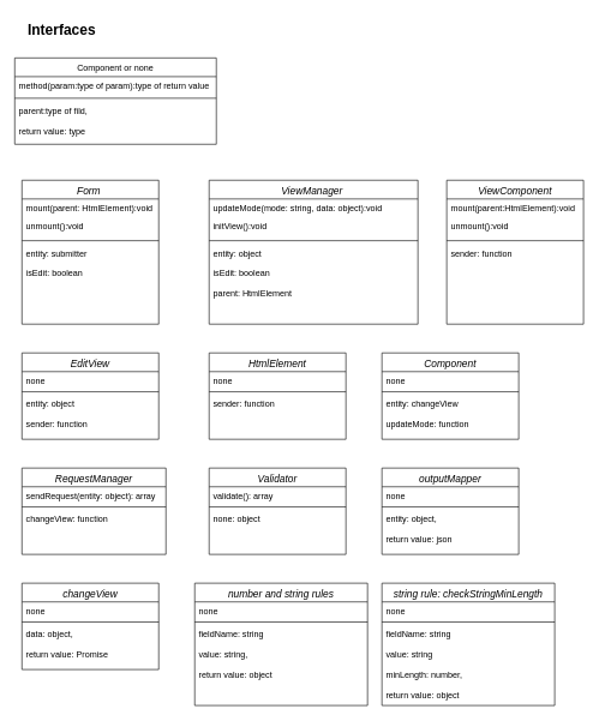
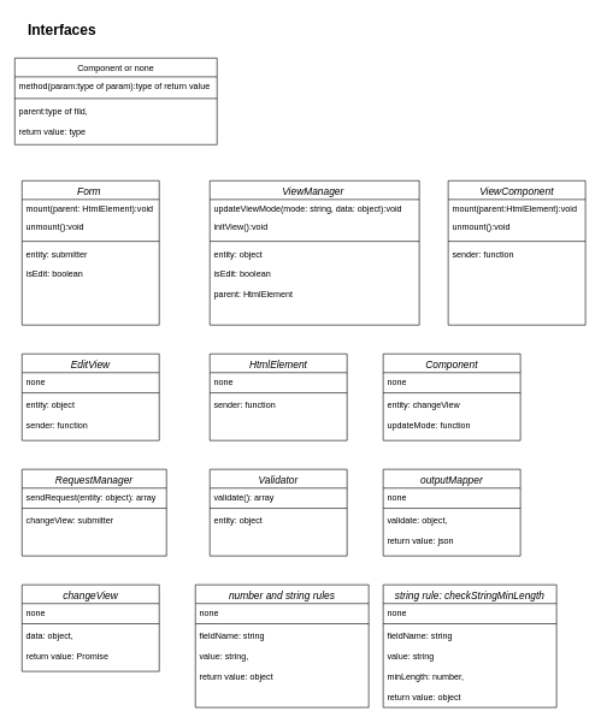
  <mxCell id="0" />
  <mxCell id="1" parent="0" />
  <mxCell id="2" value="Form &#10;" style="swimlane;fontStyle=2;align=center;verticalAlign=top;childLayout=stackLayout;horizontal=1;startSize=26;horizontalStack=0;resizeParent=1;resizeLast=0;collapsible=1;marginBottom=0;rounded=0;shadow=0;strokeWidth=1;fontSize=14;" parent="1" vertex="1"><mxGeometry x="30" y="250" width="190" height="200" as="geometry"><mxRectangle x="230" y="140" width="160" height="26" as="alternateBounds" /></mxGeometry></mxCell>
  <mxCell id="3" value="mount(parent: HtmlElement):void" style="text;align=left;verticalAlign=top;spacingLeft=4;spacingRight=4;overflow=hidden;rotatable=0;points=[[0,0.5],[1,0.5]];portConstraint=eastwest;fontSize=12;" parent="2" vertex="1"><mxGeometry y="26" width="190" height="24" as="geometry" /></mxCell>
  <mxCell id="4" value="unmount():void" style="text;align=left;verticalAlign=top;spacingLeft=4;spacingRight=4;overflow=hidden;rotatable=0;points=[[0,0.5],[1,0.5]];portConstraint=eastwest;rounded=0;shadow=0;html=0;fontSize=12;" parent="2" vertex="1"><mxGeometry y="50" width="190" height="30" as="geometry" /></mxCell>
  <mxCell id="5" value="" style="line;html=1;strokeWidth=1;align=left;verticalAlign=middle;spacingTop=-1;spacingLeft=3;spacingRight=3;rotatable=0;labelPosition=right;points=[];portConstraint=eastwest;" parent="2" vertex="1"><mxGeometry y="80" width="190" height="8" as="geometry" /></mxCell>
  <mxCell id="6" value="entity: submitter&#10;&#10;isEdit: boolean" style="text;align=left;verticalAlign=top;spacingLeft=4;spacingRight=4;overflow=hidden;rotatable=0;points=[[0,0.5],[1,0.5]];portConstraint=eastwest;" parent="2" vertex="1"><mxGeometry y="88" width="190" height="52" as="geometry" /></mxCell>
  <mxCell id="7" value="Component or none" style="swimlane;fontStyle=0;align=center;verticalAlign=top;childLayout=stackLayout;horizontal=1;startSize=26;horizontalStack=0;resizeParent=1;resizeLast=0;collapsible=1;marginBottom=0;rounded=0;shadow=0;strokeWidth=1;" parent="1" vertex="1"><mxGeometry x="20" y="80" width="280" height="120" as="geometry"><mxRectangle x="130" y="380" width="160" height="26" as="alternateBounds" /></mxGeometry></mxCell>
  <mxCell id="8" value="method(param:type of param):type of return value" style="text;align=left;verticalAlign=top;spacingLeft=4;spacingRight=4;overflow=hidden;rotatable=0;points=[[0,0.5],[1,0.5]];portConstraint=eastwest;" parent="7" vertex="1"><mxGeometry y="26" width="280" height="26" as="geometry" /></mxCell>
  <mxCell id="9" value="" style="line;html=1;strokeWidth=1;align=left;verticalAlign=middle;spacingTop=-1;spacingLeft=3;spacingRight=3;rotatable=0;labelPosition=right;points=[];portConstraint=eastwest;" parent="7" vertex="1"><mxGeometry y="52" width="280" height="8" as="geometry" /></mxCell>
  <mxCell id="10" value="parent:type of fild,&#10;&#10;return value: type" style="text;align=left;verticalAlign=top;spacingLeft=4;spacingRight=4;overflow=hidden;rotatable=0;points=[[0,0.5],[1,0.5]];portConstraint=eastwest;" parent="7" vertex="1"><mxGeometry y="60" width="280" height="60" as="geometry" /></mxCell>
  <mxCell id="11" value="&lt;b&gt;&lt;font style=&quot;font-size: 20px;&quot;&gt;Interfaces&lt;/font&gt;&lt;/b&gt;" style="text;html=1;align=center;verticalAlign=middle;resizable=0;points=[];autosize=1;strokeColor=none;fillColor=none;" vertex="1" parent="1"><mxGeometry x="25" y="20" width="120" height="40" as="geometry" /></mxCell>
  <mxCell id="12" value="ViewManager &#10;" style="swimlane;fontStyle=2;align=center;verticalAlign=top;childLayout=stackLayout;horizontal=1;startSize=26;horizontalStack=0;resizeParent=1;resizeLast=0;collapsible=1;marginBottom=0;rounded=0;shadow=0;strokeWidth=1;fontSize=14;" vertex="1" parent="1"><mxGeometry x="290" y="250" width="290" height="200" as="geometry"><mxRectangle x="230" y="140" width="160" height="26" as="alternateBounds" /></mxGeometry></mxCell>
- <mxCell id="13" value="updateMode(mode: string, data: object):void" style="text;align=left;verticalAlign=top;spacingLeft=4;spacingRight=4;overflow=hidden;rotatable=0;points=[[0,0.5],[1,0.5]];portConstraint=eastwest;fontSize=12;" vertex="1" parent="12"><mxGeometry y="26" width="290" height="24" as="geometry" /></mxCell>
+ <mxCell id="13" value="updateViewMode(mode: string, data: object):void" style="text;align=left;verticalAlign=top;spacingLeft=4;spacingRight=4;overflow=hidden;rotatable=0;points=[[0,0.5],[1,0.5]];portConstraint=eastwest;fontSize=12;" vertex="1" parent="12"><mxGeometry y="26" width="290" height="24" as="geometry" /></mxCell>
  <mxCell id="14" value="initView():void" style="text;align=left;verticalAlign=top;spacingLeft=4;spacingRight=4;overflow=hidden;rotatable=0;points=[[0,0.5],[1,0.5]];portConstraint=eastwest;rounded=0;shadow=0;html=0;fontSize=12;" vertex="1" parent="12"><mxGeometry y="50" width="290" height="30" as="geometry" /></mxCell>
  <mxCell id="15" value="" style="line;html=1;strokeWidth=1;align=left;verticalAlign=middle;spacingTop=-1;spacingLeft=3;spacingRight=3;rotatable=0;labelPosition=right;points=[];portConstraint=eastwest;" vertex="1" parent="12"><mxGeometry y="80" width="290" height="8" as="geometry" /></mxCell>
  <mxCell id="16" value="entity: object&#10;&#10;isEdit: boolean&#10;&#10;parent: HtmlElement" style="text;align=left;verticalAlign=top;spacingLeft=4;spacingRight=4;overflow=hidden;rotatable=0;points=[[0,0.5],[1,0.5]];portConstraint=eastwest;" vertex="1" parent="12"><mxGeometry y="88" width="290" height="82" as="geometry" /></mxCell>
  <mxCell id="17" value="ViewComponent" style="swimlane;fontStyle=2;align=center;verticalAlign=top;childLayout=stackLayout;horizontal=1;startSize=26;horizontalStack=0;resizeParent=1;resizeLast=0;collapsible=1;marginBottom=0;rounded=0;shadow=0;strokeWidth=1;fontSize=14;" vertex="1" parent="1"><mxGeometry x="620" y="250" width="190" height="200" as="geometry"><mxRectangle x="230" y="140" width="160" height="26" as="alternateBounds" /></mxGeometry></mxCell>
  <mxCell id="18" value="mount(parent:HtmlElement):void" style="text;align=left;verticalAlign=top;spacingLeft=4;spacingRight=4;overflow=hidden;rotatable=0;points=[[0,0.5],[1,0.5]];portConstraint=eastwest;fontSize=12;" vertex="1" parent="17"><mxGeometry y="26" width="190" height="24" as="geometry" /></mxCell>
  <mxCell id="19" value="unmount():void" style="text;align=left;verticalAlign=top;spacingLeft=4;spacingRight=4;overflow=hidden;rotatable=0;points=[[0,0.5],[1,0.5]];portConstraint=eastwest;rounded=0;shadow=0;html=0;fontSize=12;" vertex="1" parent="17"><mxGeometry y="50" width="190" height="30" as="geometry" /></mxCell>
  <mxCell id="20" value="" style="line;html=1;strokeWidth=1;align=left;verticalAlign=middle;spacingTop=-1;spacingLeft=3;spacingRight=3;rotatable=0;labelPosition=right;points=[];portConstraint=eastwest;" vertex="1" parent="17"><mxGeometry y="80" width="190" height="8" as="geometry" /></mxCell>
  <mxCell id="21" value="sender: function" style="text;align=left;verticalAlign=top;spacingLeft=4;spacingRight=4;overflow=hidden;rotatable=0;points=[[0,0.5],[1,0.5]];portConstraint=eastwest;" vertex="1" parent="17"><mxGeometry y="88" width="190" height="52" as="geometry" /></mxCell>
  <mxCell id="22" value="EditView" style="swimlane;fontStyle=2;align=center;verticalAlign=top;childLayout=stackLayout;horizontal=1;startSize=26;horizontalStack=0;resizeParent=1;resizeLast=0;collapsible=1;marginBottom=0;rounded=0;shadow=0;strokeWidth=1;fontSize=14;" vertex="1" parent="1"><mxGeometry x="30" y="490" width="190" height="120" as="geometry"><mxRectangle x="230" y="140" width="160" height="26" as="alternateBounds" /></mxGeometry></mxCell>
  <mxCell id="23" value="none" style="text;align=left;verticalAlign=top;spacingLeft=4;spacingRight=4;overflow=hidden;rotatable=0;points=[[0,0.5],[1,0.5]];portConstraint=eastwest;fontSize=12;" vertex="1" parent="22"><mxGeometry y="26" width="190" height="24" as="geometry" /></mxCell>
  <mxCell id="24" value="" style="line;html=1;strokeWidth=1;align=left;verticalAlign=middle;spacingTop=-1;spacingLeft=3;spacingRight=3;rotatable=0;labelPosition=right;points=[];portConstraint=eastwest;" vertex="1" parent="22"><mxGeometry y="50" width="190" height="8" as="geometry" /></mxCell>
  <mxCell id="25" value="entity: object&#10;&#10;sender: function" style="text;align=left;verticalAlign=top;spacingLeft=4;spacingRight=4;overflow=hidden;rotatable=0;points=[[0,0.5],[1,0.5]];portConstraint=eastwest;" vertex="1" parent="22"><mxGeometry y="58" width="190" height="52" as="geometry" /></mxCell>
  <mxCell id="26" value="HtmlElement" style="swimlane;fontStyle=2;align=center;verticalAlign=top;childLayout=stackLayout;horizontal=1;startSize=26;horizontalStack=0;resizeParent=1;resizeLast=0;collapsible=1;marginBottom=0;rounded=0;shadow=0;strokeWidth=1;fontSize=14;" vertex="1" parent="1"><mxGeometry x="290" y="490" width="190" height="120" as="geometry"><mxRectangle x="230" y="140" width="160" height="26" as="alternateBounds" /></mxGeometry></mxCell>
  <mxCell id="27" value="none" style="text;align=left;verticalAlign=top;spacingLeft=4;spacingRight=4;overflow=hidden;rotatable=0;points=[[0,0.5],[1,0.5]];portConstraint=eastwest;fontSize=12;" vertex="1" parent="26"><mxGeometry y="26" width="190" height="24" as="geometry" /></mxCell>
  <mxCell id="28" value="" style="line;html=1;strokeWidth=1;align=left;verticalAlign=middle;spacingTop=-1;spacingLeft=3;spacingRight=3;rotatable=0;labelPosition=right;points=[];portConstraint=eastwest;" vertex="1" parent="26"><mxGeometry y="50" width="190" height="8" as="geometry" /></mxCell>
  <mxCell id="29" value="sender: function" style="text;align=left;verticalAlign=top;spacingLeft=4;spacingRight=4;overflow=hidden;rotatable=0;points=[[0,0.5],[1,0.5]];portConstraint=eastwest;" vertex="1" parent="26"><mxGeometry y="58" width="190" height="52" as="geometry" /></mxCell>
  <mxCell id="30" value="Component" style="swimlane;fontStyle=2;align=center;verticalAlign=top;childLayout=stackLayout;horizontal=1;startSize=26;horizontalStack=0;resizeParent=1;resizeLast=0;collapsible=1;marginBottom=0;rounded=0;shadow=0;strokeWidth=1;fontSize=14;" vertex="1" parent="1"><mxGeometry x="530" y="490" width="190" height="120" as="geometry"><mxRectangle x="230" y="140" width="160" height="26" as="alternateBounds" /></mxGeometry></mxCell>
  <mxCell id="31" value="none" style="text;align=left;verticalAlign=top;spacingLeft=4;spacingRight=4;overflow=hidden;rotatable=0;points=[[0,0.5],[1,0.5]];portConstraint=eastwest;fontSize=12;" vertex="1" parent="30"><mxGeometry y="26" width="190" height="24" as="geometry" /></mxCell>
  <mxCell id="32" value="" style="line;html=1;strokeWidth=1;align=left;verticalAlign=middle;spacingTop=-1;spacingLeft=3;spacingRight=3;rotatable=0;labelPosition=right;points=[];portConstraint=eastwest;" vertex="1" parent="30"><mxGeometry y="50" width="190" height="8" as="geometry" /></mxCell>
  <mxCell id="33" value="entity: changeView&#10;&#10;updateMode: function" style="text;align=left;verticalAlign=top;spacingLeft=4;spacingRight=4;overflow=hidden;rotatable=0;points=[[0,0.5],[1,0.5]];portConstraint=eastwest;" vertex="1" parent="30"><mxGeometry y="58" width="190" height="52" as="geometry" /></mxCell>
  <mxCell id="34" value="RequestManager" style="swimlane;fontStyle=2;align=center;verticalAlign=top;childLayout=stackLayout;horizontal=1;startSize=26;horizontalStack=0;resizeParent=1;resizeLast=0;collapsible=1;marginBottom=0;rounded=0;shadow=0;strokeWidth=1;fontSize=14;" vertex="1" parent="1"><mxGeometry x="30" y="650" width="200" height="120" as="geometry"><mxRectangle x="230" y="140" width="160" height="26" as="alternateBounds" /></mxGeometry></mxCell>
  <mxCell id="35" value="sendRequest(entity: object): array" style="text;align=left;verticalAlign=top;spacingLeft=4;spacingRight=4;overflow=hidden;rotatable=0;points=[[0,0.5],[1,0.5]];portConstraint=eastwest;fontSize=12;" vertex="1" parent="34"><mxGeometry y="26" width="200" height="24" as="geometry" /></mxCell>
  <mxCell id="36" value="" style="line;html=1;strokeWidth=1;align=left;verticalAlign=middle;spacingTop=-1;spacingLeft=3;spacingRight=3;rotatable=0;labelPosition=right;points=[];portConstraint=eastwest;" vertex="1" parent="34"><mxGeometry y="50" width="200" height="8" as="geometry" /></mxCell>
- <mxCell id="37" value="changeView: function" style="text;align=left;verticalAlign=top;spacingLeft=4;spacingRight=4;overflow=hidden;rotatable=0;points=[[0,0.5],[1,0.5]];portConstraint=eastwest;" vertex="1" parent="34"><mxGeometry y="58" width="200" height="52" as="geometry" /></mxCell>
+ <mxCell id="37" value="changeView: submitter" style="text;align=left;verticalAlign=top;spacingLeft=4;spacingRight=4;overflow=hidden;rotatable=0;points=[[0,0.5],[1,0.5]];portConstraint=eastwest;" vertex="1" parent="34"><mxGeometry y="58" width="200" height="52" as="geometry" /></mxCell>
  <mxCell id="38" value="Validator" style="swimlane;fontStyle=2;align=center;verticalAlign=top;childLayout=stackLayout;horizontal=1;startSize=26;horizontalStack=0;resizeParent=1;resizeLast=0;collapsible=1;marginBottom=0;rounded=0;shadow=0;strokeWidth=1;fontSize=14;" vertex="1" parent="1"><mxGeometry x="290" y="650" width="190" height="120" as="geometry"><mxRectangle x="230" y="140" width="160" height="26" as="alternateBounds" /></mxGeometry></mxCell>
  <mxCell id="39" value="validate(): array" style="text;align=left;verticalAlign=top;spacingLeft=4;spacingRight=4;overflow=hidden;rotatable=0;points=[[0,0.5],[1,0.5]];portConstraint=eastwest;fontSize=12;" vertex="1" parent="38"><mxGeometry y="26" width="190" height="24" as="geometry" /></mxCell>
  <mxCell id="40" value="" style="line;html=1;strokeWidth=1;align=left;verticalAlign=middle;spacingTop=-1;spacingLeft=3;spacingRight=3;rotatable=0;labelPosition=right;points=[];portConstraint=eastwest;" vertex="1" parent="38"><mxGeometry y="50" width="190" height="8" as="geometry" /></mxCell>
- <mxCell id="41" value="none: object" style="text;align=left;verticalAlign=top;spacingLeft=4;spacingRight=4;overflow=hidden;rotatable=0;points=[[0,0.5],[1,0.5]];portConstraint=eastwest;" vertex="1" parent="38"><mxGeometry y="58" width="190" height="52" as="geometry" /></mxCell>
+ <mxCell id="41" value="entity: object" style="text;align=left;verticalAlign=top;spacingLeft=4;spacingRight=4;overflow=hidden;rotatable=0;points=[[0,0.5],[1,0.5]];portConstraint=eastwest;" vertex="1" parent="38"><mxGeometry y="58" width="190" height="52" as="geometry" /></mxCell>
  <mxCell id="42" value="outputMapper" style="swimlane;fontStyle=2;align=center;verticalAlign=top;childLayout=stackLayout;horizontal=1;startSize=26;horizontalStack=0;resizeParent=1;resizeLast=0;collapsible=1;marginBottom=0;rounded=0;shadow=0;strokeWidth=1;fontSize=14;" vertex="1" parent="1"><mxGeometry x="530" y="650" width="190" height="120" as="geometry"><mxRectangle x="230" y="140" width="160" height="26" as="alternateBounds" /></mxGeometry></mxCell>
  <mxCell id="43" value="none" style="text;align=left;verticalAlign=top;spacingLeft=4;spacingRight=4;overflow=hidden;rotatable=0;points=[[0,0.5],[1,0.5]];portConstraint=eastwest;fontSize=12;" vertex="1" parent="42"><mxGeometry y="26" width="190" height="24" as="geometry" /></mxCell>
  <mxCell id="44" value="" style="line;html=1;strokeWidth=1;align=left;verticalAlign=middle;spacingTop=-1;spacingLeft=3;spacingRight=3;rotatable=0;labelPosition=right;points=[];portConstraint=eastwest;" vertex="1" parent="42"><mxGeometry y="50" width="190" height="8" as="geometry" /></mxCell>
- <mxCell id="45" value="entity: object,&#10;&#10;return value: json" style="text;align=left;verticalAlign=top;spacingLeft=4;spacingRight=4;overflow=hidden;rotatable=0;points=[[0,0.5],[1,0.5]];portConstraint=eastwest;" vertex="1" parent="42"><mxGeometry y="58" width="190" height="62" as="geometry" /></mxCell>
+ <mxCell id="45" value="validate: object,&#10;&#10;return value: json" style="text;align=left;verticalAlign=top;spacingLeft=4;spacingRight=4;overflow=hidden;rotatable=0;points=[[0,0.5],[1,0.5]];portConstraint=eastwest;" vertex="1" parent="42"><mxGeometry y="58" width="190" height="62" as="geometry" /></mxCell>
  <mxCell id="46" style="edgeStyle=orthogonalEdgeStyle;rounded=0;orthogonalLoop=1;jettySize=auto;html=1;exitX=1;exitY=0.5;exitDx=0;exitDy=0;fontSize=12;" edge="1" parent="42" source="45" target="45"><mxGeometry relative="1" as="geometry" /></mxCell>
  <mxCell id="47" value="changeView" style="swimlane;fontStyle=2;align=center;verticalAlign=top;childLayout=stackLayout;horizontal=1;startSize=26;horizontalStack=0;resizeParent=1;resizeLast=0;collapsible=1;marginBottom=0;rounded=0;shadow=0;strokeWidth=1;fontSize=14;" vertex="1" parent="1"><mxGeometry x="30" y="810" width="190" height="120" as="geometry"><mxRectangle x="230" y="140" width="160" height="26" as="alternateBounds" /></mxGeometry></mxCell>
  <mxCell id="48" value="none" style="text;align=left;verticalAlign=top;spacingLeft=4;spacingRight=4;overflow=hidden;rotatable=0;points=[[0,0.5],[1,0.5]];portConstraint=eastwest;fontSize=12;" vertex="1" parent="47"><mxGeometry y="26" width="190" height="24" as="geometry" /></mxCell>
  <mxCell id="49" value="" style="line;html=1;strokeWidth=1;align=left;verticalAlign=middle;spacingTop=-1;spacingLeft=3;spacingRight=3;rotatable=0;labelPosition=right;points=[];portConstraint=eastwest;" vertex="1" parent="47"><mxGeometry y="50" width="190" height="8" as="geometry" /></mxCell>
  <mxCell id="50" value="data: object,&#10;&#10;return value: Promise" style="text;align=left;verticalAlign=top;spacingLeft=4;spacingRight=4;overflow=hidden;rotatable=0;points=[[0,0.5],[1,0.5]];portConstraint=eastwest;" vertex="1" parent="47"><mxGeometry y="58" width="190" height="62" as="geometry" /></mxCell>
  <mxCell id="51" style="edgeStyle=orthogonalEdgeStyle;rounded=0;orthogonalLoop=1;jettySize=auto;html=1;exitX=1;exitY=0.5;exitDx=0;exitDy=0;fontSize=12;" edge="1" parent="47" source="50" target="50"><mxGeometry relative="1" as="geometry" /></mxCell>
  <mxCell id="52" value="number and string rules" style="swimlane;fontStyle=2;align=center;verticalAlign=top;childLayout=stackLayout;horizontal=1;startSize=26;horizontalStack=0;resizeParent=1;resizeLast=0;collapsible=1;marginBottom=0;rounded=0;shadow=0;strokeWidth=1;fontSize=14;" vertex="1" parent="1"><mxGeometry x="270" y="810" width="240" height="170" as="geometry"><mxRectangle x="230" y="140" width="160" height="26" as="alternateBounds" /></mxGeometry></mxCell>
  <mxCell id="53" value="none" style="text;align=left;verticalAlign=top;spacingLeft=4;spacingRight=4;overflow=hidden;rotatable=0;points=[[0,0.5],[1,0.5]];portConstraint=eastwest;fontSize=12;" vertex="1" parent="52"><mxGeometry y="26" width="240" height="24" as="geometry" /></mxCell>
  <mxCell id="54" value="" style="line;html=1;strokeWidth=1;align=left;verticalAlign=middle;spacingTop=-1;spacingLeft=3;spacingRight=3;rotatable=0;labelPosition=right;points=[];portConstraint=eastwest;" vertex="1" parent="52"><mxGeometry y="50" width="240" height="8" as="geometry" /></mxCell>
  <mxCell id="55" style="edgeStyle=orthogonalEdgeStyle;rounded=0;orthogonalLoop=1;jettySize=auto;html=1;exitX=1;exitY=0.5;exitDx=0;exitDy=0;fontSize=12;" edge="1" parent="52" source="56" target="56"><mxGeometry relative="1" as="geometry" /></mxCell>
  <mxCell id="56" value="fieldName: string&#10;&#10;value: string,&#10;&#10;return value: object" style="text;align=left;verticalAlign=top;spacingLeft=4;spacingRight=4;overflow=hidden;rotatable=0;points=[[0,0.5],[1,0.5]];portConstraint=eastwest;" vertex="1" parent="52"><mxGeometry y="58" width="240" height="112" as="geometry" /></mxCell>
  <mxCell id="57" value="string rule: checkStringMinLength" style="swimlane;fontStyle=2;align=center;verticalAlign=top;childLayout=stackLayout;horizontal=1;startSize=26;horizontalStack=0;resizeParent=1;resizeLast=0;collapsible=1;marginBottom=0;rounded=0;shadow=0;strokeWidth=1;fontSize=14;" vertex="1" parent="1"><mxGeometry x="530" y="810" width="240" height="170" as="geometry"><mxRectangle x="230" y="140" width="160" height="26" as="alternateBounds" /></mxGeometry></mxCell>
  <mxCell id="58" value="none" style="text;align=left;verticalAlign=top;spacingLeft=4;spacingRight=4;overflow=hidden;rotatable=0;points=[[0,0.5],[1,0.5]];portConstraint=eastwest;fontSize=12;" vertex="1" parent="57"><mxGeometry y="26" width="240" height="24" as="geometry" /></mxCell>
  <mxCell id="59" value="" style="line;html=1;strokeWidth=1;align=left;verticalAlign=middle;spacingTop=-1;spacingLeft=3;spacingRight=3;rotatable=0;labelPosition=right;points=[];portConstraint=eastwest;" vertex="1" parent="57"><mxGeometry y="50" width="240" height="8" as="geometry" /></mxCell>
  <mxCell id="60" style="edgeStyle=orthogonalEdgeStyle;rounded=0;orthogonalLoop=1;jettySize=auto;html=1;exitX=1;exitY=0.5;exitDx=0;exitDy=0;fontSize=12;" edge="1" parent="57" source="61" target="61"><mxGeometry relative="1" as="geometry" /></mxCell>
  <mxCell id="61" value="fieldName: string&#10;&#10;value: string&#10;&#10;minLength: number,&#10;&#10;return value: object" style="text;align=left;verticalAlign=top;spacingLeft=4;spacingRight=4;overflow=hidden;rotatable=0;points=[[0,0.5],[1,0.5]];portConstraint=eastwest;" vertex="1" parent="57"><mxGeometry y="58" width="240" height="112" as="geometry" /></mxCell>
